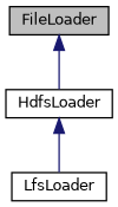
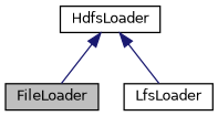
  digraph {
    node [color=black fillcolor=white fontname=Helvetica fontsize=10 shape=record style=filled]
    edge [color=midnightblue dir=back fontname=Helvetica fontsize=10 labelfontname=Helvetica labelfontsize=10 style=solid]
    n1 [fillcolor=grey75 fontcolor=black height=0.2 label=FileLoader width=0.4]
    n2 [height=0.2 label=HdfsLoader width=0.4]
    n3 [height=0.2 label=LfsLoader width=0.4]
-   n1 -> n2
+   n2 -> n1
    n2 -> n3
  }
